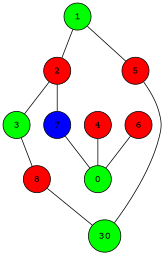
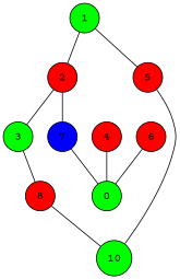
  graph {
    fontname="Courier Prime"
    splines=true
    node [fillcolor=red fontname="Courier Prime" shape=circle style=filled]
    edge [fontname="Courier Prime"]
    n1 [fillcolor=green label=1]
    n2 [label=2]
    n3 [label=5]
    n4 [fillcolor=green label=3]
    n5 [fillcolor=blue label=7]
-   n6 [fillcolor=green label=30]
+   n6 [fillcolor=green label=10]
    n7 [label=8]
    n8 [fillcolor=green label=0]
    n9 [label=4]
    n10 [label=6]
    n1 -- n2
    n1 -- n3
    n2 -- n4
    n2 -- n5
    n3 -- n6
    n4 -- n7
    n5 -- n8
    n7 -- n6
    n9 -- n8
    n10 -- n8
  }
